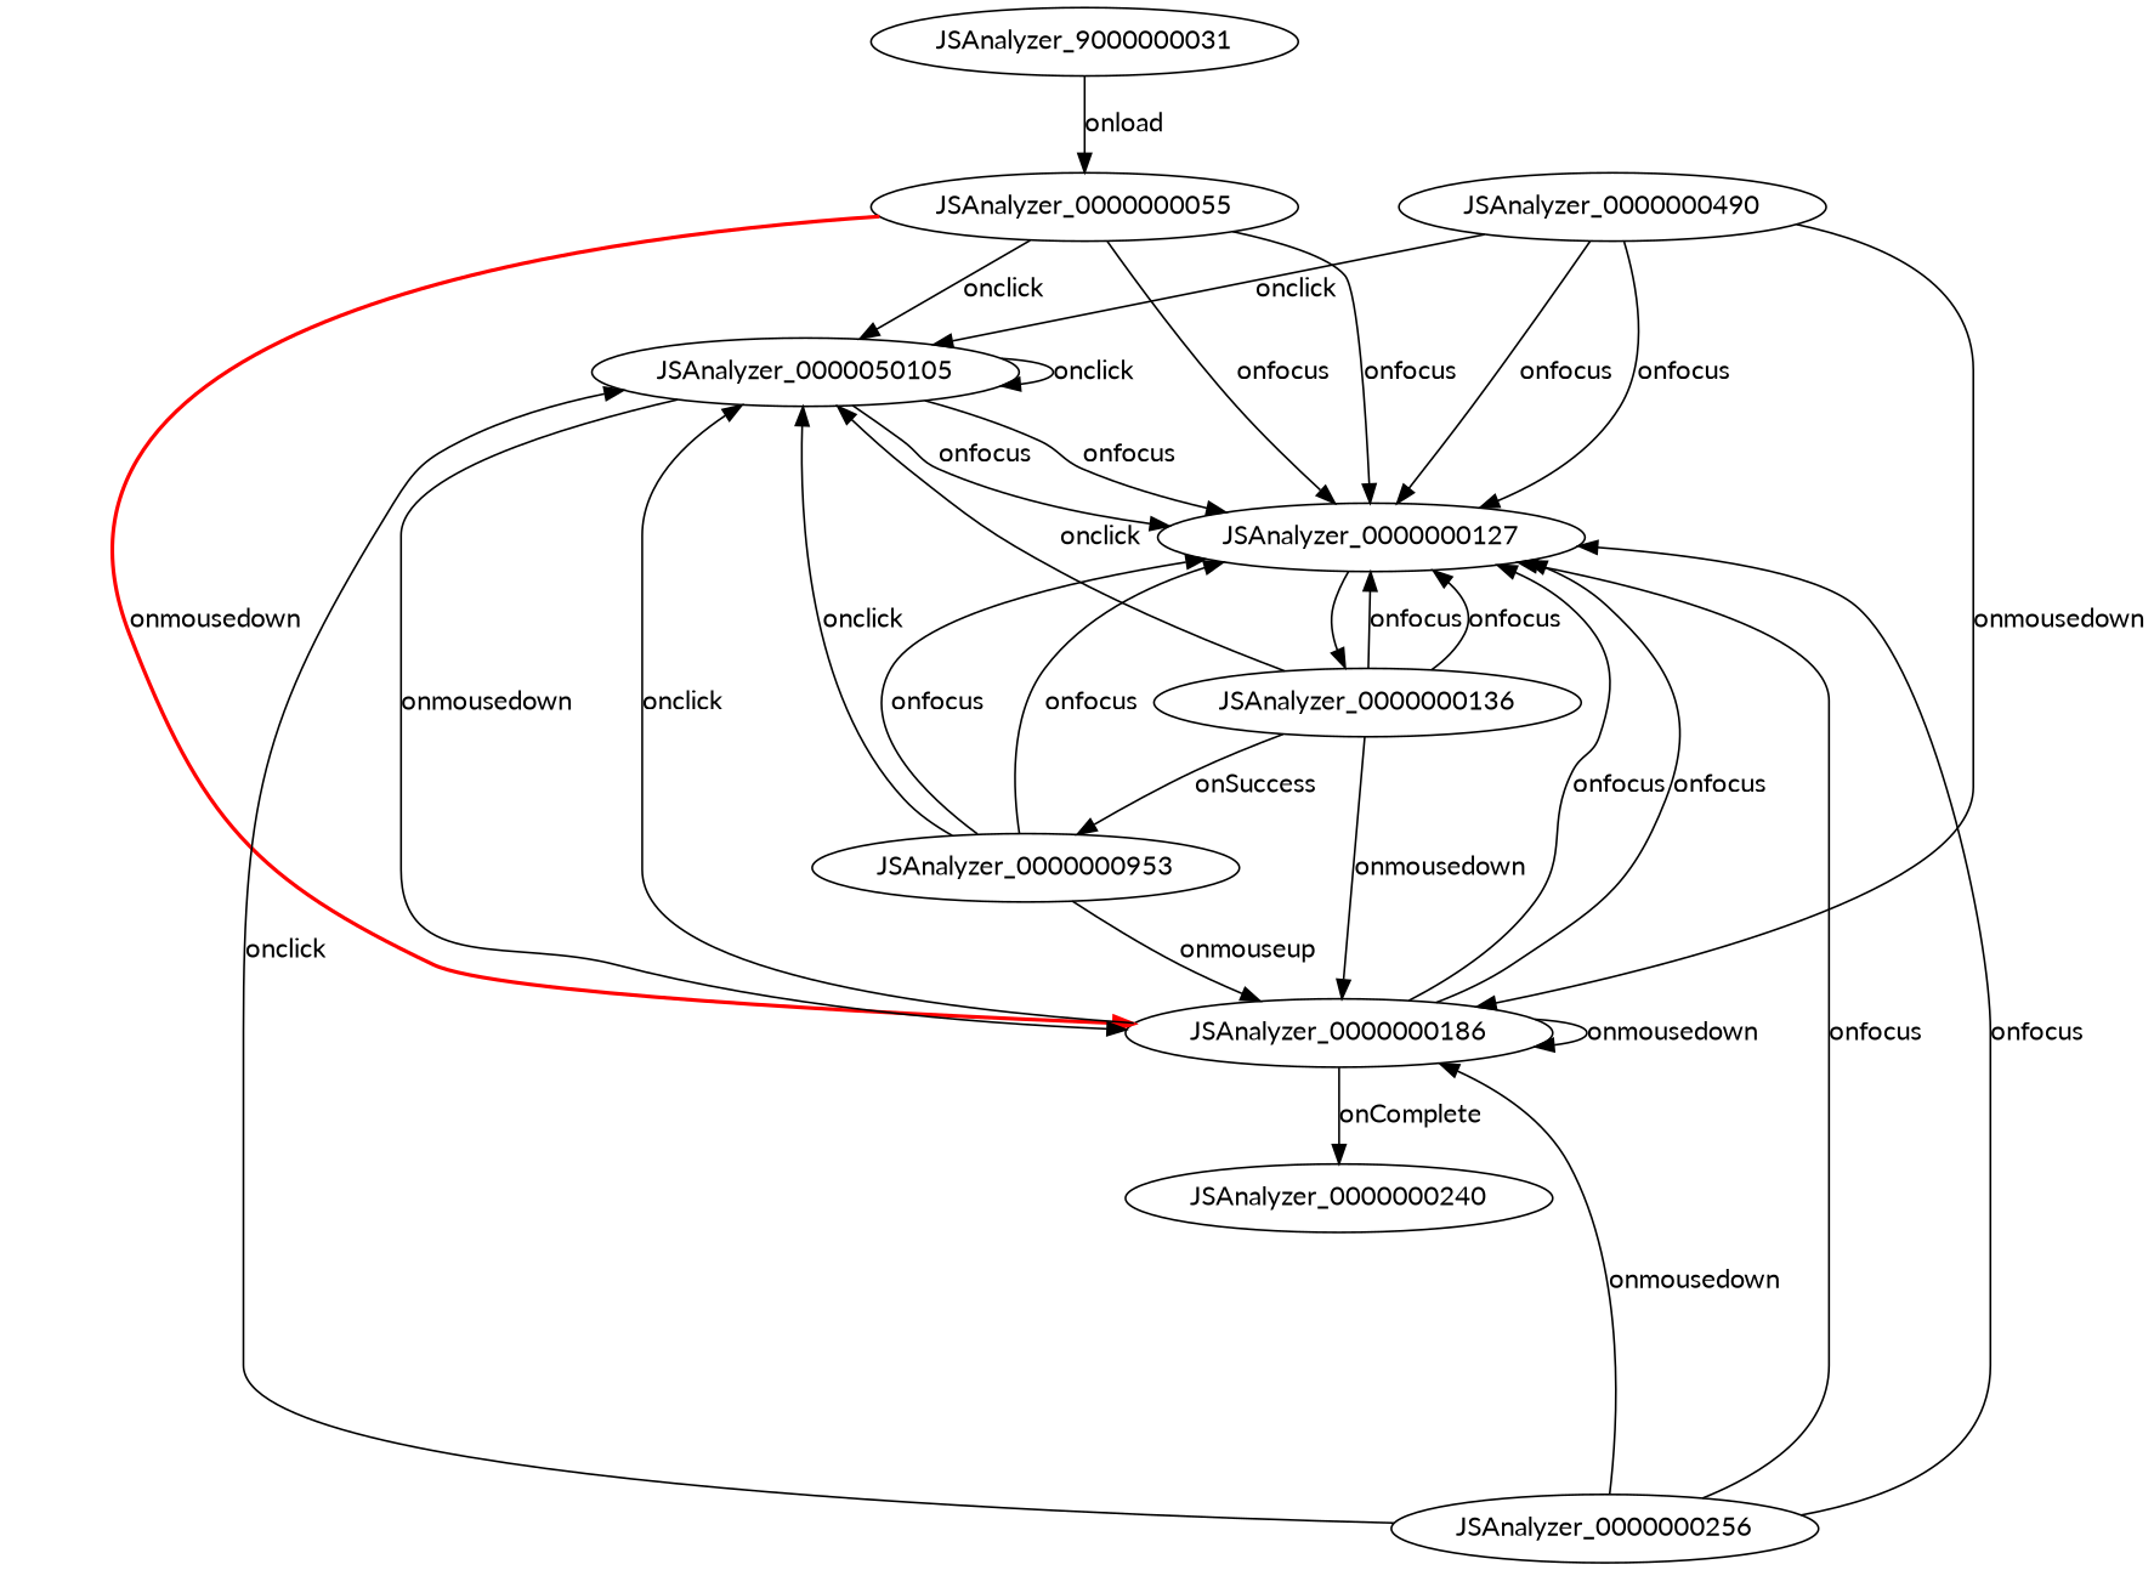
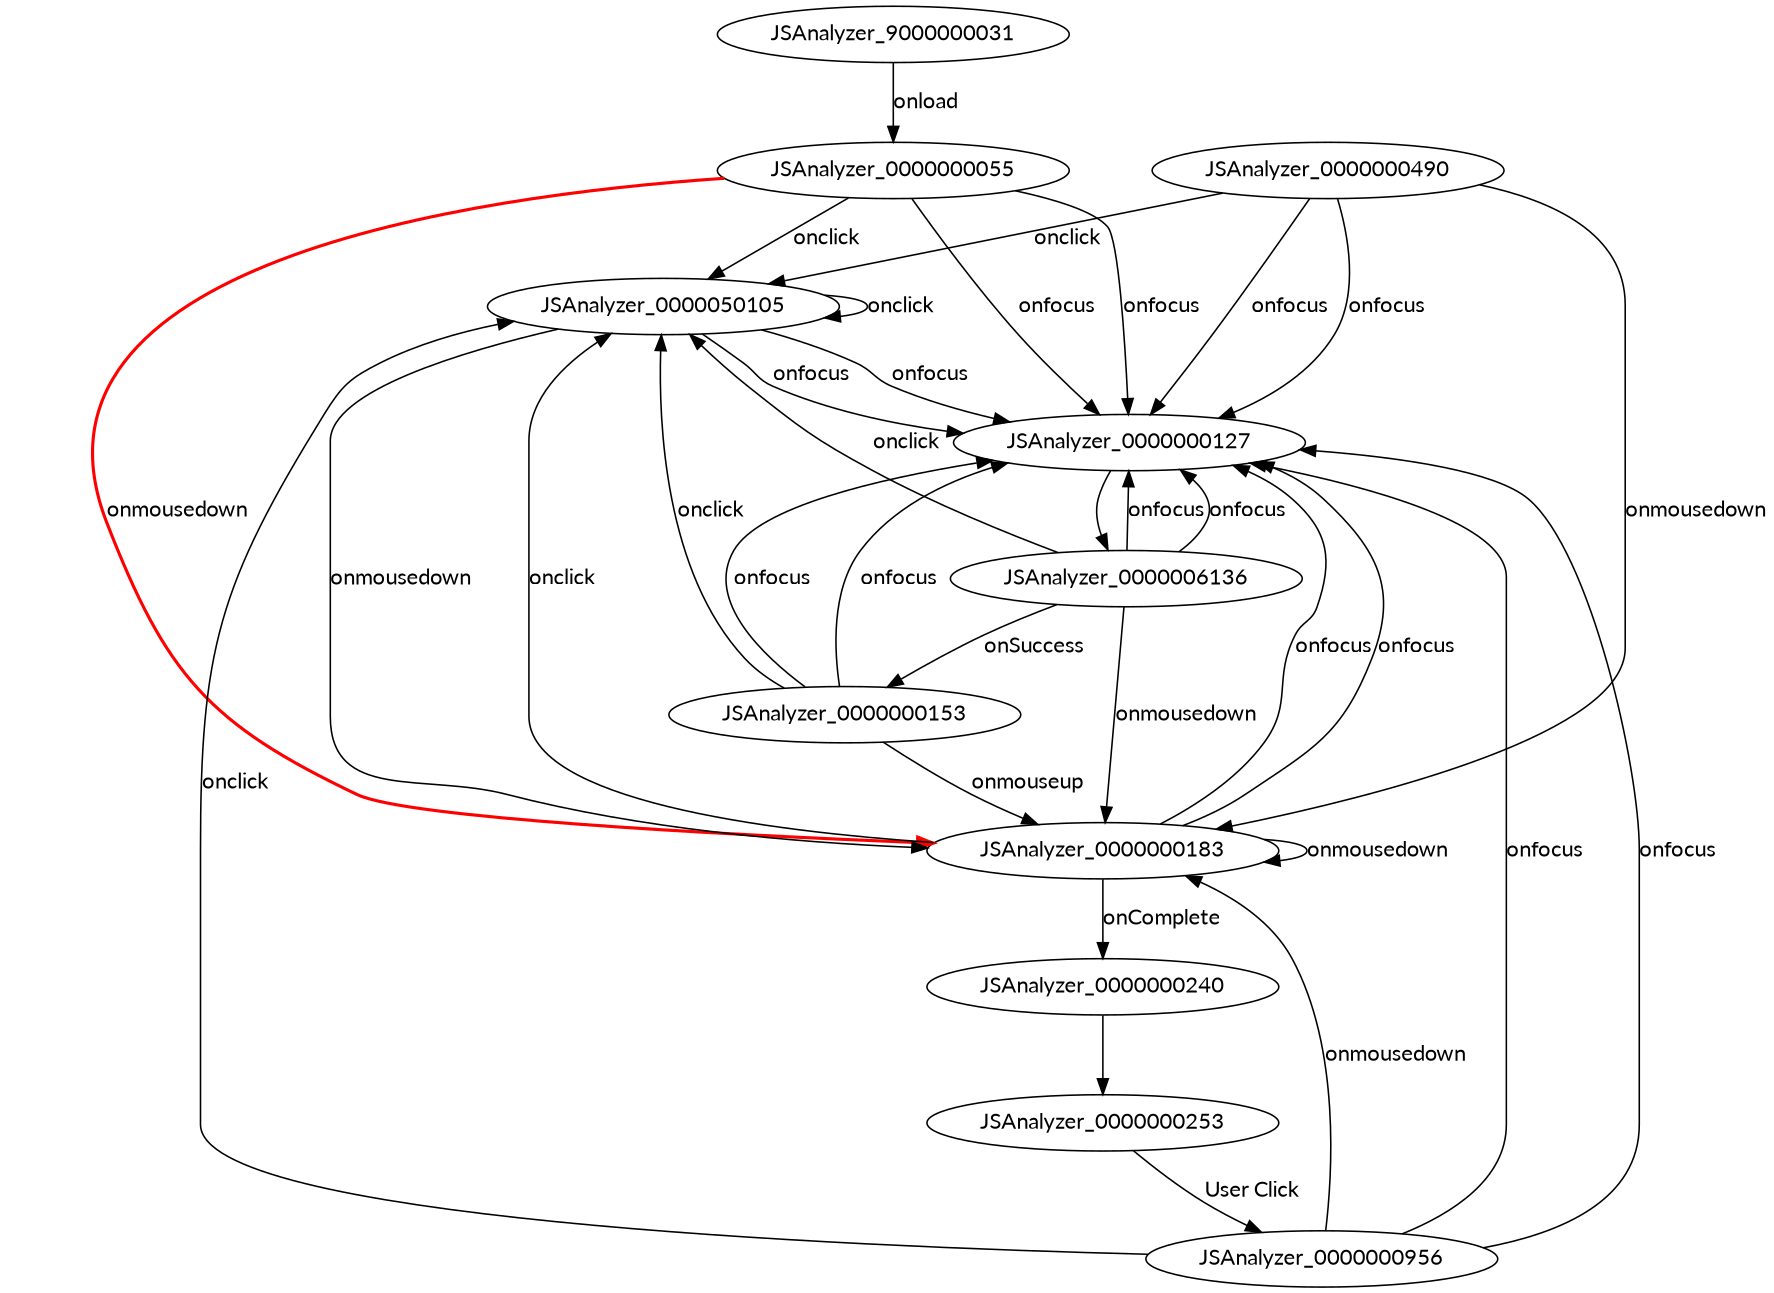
  digraph {
    fontname=Lato
    node [fontname=Lato]
    edge [fontname=Lato]
    n1 [label=JSAnalyzer_9000000031]
    JSAnalyzer_0000000055
    n3 [label=JSAnalyzer_0000050105]
    JSAnalyzer_0000000127
-   JSAnalyzer_0000000183 [label=JSAnalyzer_0000000186]
-   JSAnalyzer_0000000136
+   JSAnalyzer_0000000183
+   JSAnalyzer_0000000136 [label=JSAnalyzer_0000006136]
    JSAnalyzer_0000000240
-   JSAnalyzer_0000000153 [label=JSAnalyzer_0000000953]
-   JSAnalyzer_0000000256
+   JSAnalyzer_0000000153
+   JSAnalyzer_0000000253
+   JSAnalyzer_0000000256 [label=JSAnalyzer_0000000956]
    JSAnalyzer_0000000490
    n1 -> JSAnalyzer_0000000055 [label=onload]
    JSAnalyzer_0000000055 -> n3 [label=onclick]
    JSAnalyzer_0000000055 -> JSAnalyzer_0000000127 [label=onfocus]
    JSAnalyzer_0000000055 -> JSAnalyzer_0000000127 [label=onfocus]
    JSAnalyzer_0000000055 -> JSAnalyzer_0000000183 [color=red label=onmousedown style=bold]
    n3 -> n3 [label=onclick]
    n3 -> JSAnalyzer_0000000127 [label=onfocus]
    n3 -> JSAnalyzer_0000000127 [label=onfocus]
    n3 -> JSAnalyzer_0000000183 [label=onmousedown]
    JSAnalyzer_0000000127 -> JSAnalyzer_0000000136
    JSAnalyzer_0000000183 -> n3 [label=onclick]
    JSAnalyzer_0000000183 -> JSAnalyzer_0000000127 [label=onfocus]
    JSAnalyzer_0000000183 -> JSAnalyzer_0000000127 [label=onfocus]
    JSAnalyzer_0000000183 -> JSAnalyzer_0000000183 [label=onmousedown]
    JSAnalyzer_0000000183 -> JSAnalyzer_0000000240 [label=onComplete]
    JSAnalyzer_0000000136 -> n3 [label=onclick]
    JSAnalyzer_0000000136 -> JSAnalyzer_0000000127 [label=onfocus]
    JSAnalyzer_0000000136 -> JSAnalyzer_0000000127 [label=onfocus]
    JSAnalyzer_0000000136 -> JSAnalyzer_0000000183 [label=onmousedown]
    JSAnalyzer_0000000136 -> JSAnalyzer_0000000153 [label=onSuccess]
+   JSAnalyzer_0000000240 -> JSAnalyzer_0000000253
    JSAnalyzer_0000000153 -> n3 [label=onclick]
    JSAnalyzer_0000000153 -> JSAnalyzer_0000000127 [label=onfocus]
    JSAnalyzer_0000000153 -> JSAnalyzer_0000000127 [label=onfocus]
    JSAnalyzer_0000000153 -> JSAnalyzer_0000000183 [label=onmouseup]
+   JSAnalyzer_0000000253 -> JSAnalyzer_0000000256 [label="User Click"]
    JSAnalyzer_0000000256 -> n3 [label=onclick]
    JSAnalyzer_0000000256 -> JSAnalyzer_0000000127 [label=onfocus]
    JSAnalyzer_0000000256 -> JSAnalyzer_0000000127 [label=onfocus]
    JSAnalyzer_0000000256 -> JSAnalyzer_0000000183 [label=onmousedown]
    JSAnalyzer_0000000490 -> n3 [label=onclick]
    JSAnalyzer_0000000490 -> JSAnalyzer_0000000127 [label=onfocus]
    JSAnalyzer_0000000490 -> JSAnalyzer_0000000127 [label=onfocus]
    JSAnalyzer_0000000490 -> JSAnalyzer_0000000183 [label=onmousedown]
  }
